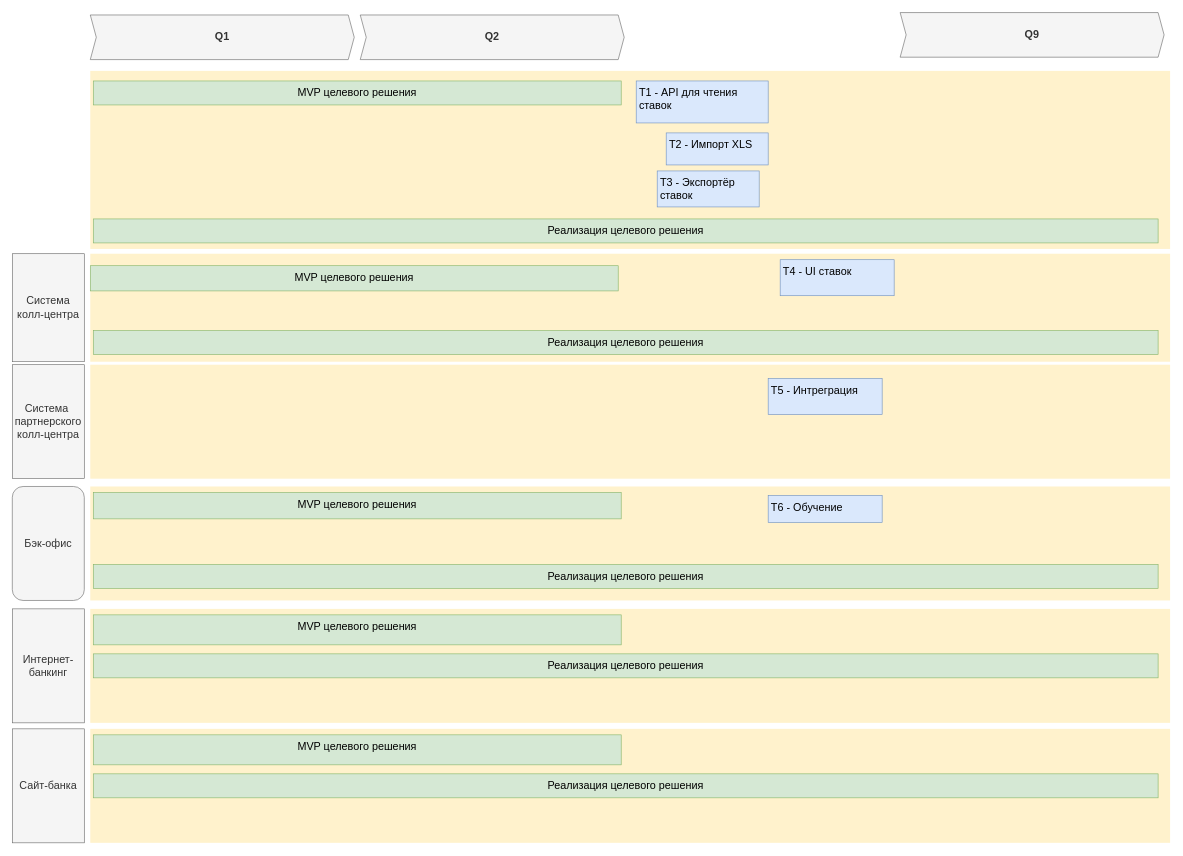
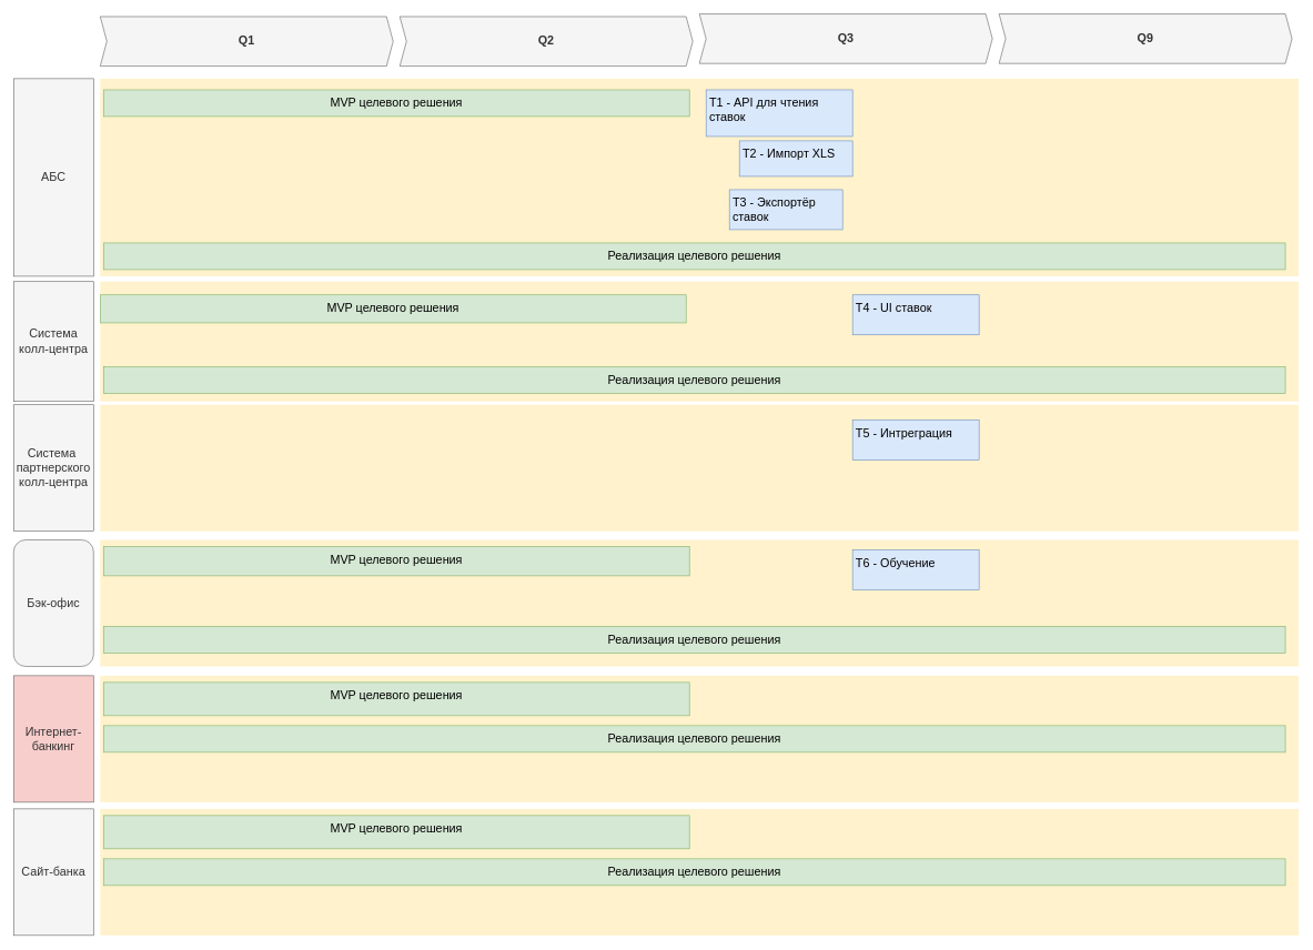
  <mxCell id="0" />
  <mxCell id="1" parent="0" />
  <mxCell id="2" value="" style="shape=rect;fillColor=#fff2cc;strokeColor=none;fontSize=24;html=1;whiteSpace=wrap;align=left;verticalAlign=top;spacing=5;rounded=0;" parent="1" vertex="1"><mxGeometry x="150" y="607" width="1800" height="190" as="geometry" /></mxCell>
  <mxCell id="3" value="" style="shape=rect;fillColor=#fff2cc;strokeColor=none;fontSize=24;html=1;whiteSpace=wrap;align=left;verticalAlign=top;spacing=5;rounded=0;" parent="1" vertex="1"><mxGeometry x="150" y="422" width="1800" height="180" as="geometry" /></mxCell>
  <mxCell id="4" value="" style="shape=rect;fillColor=#fff2cc;strokeColor=none;fontSize=24;html=1;whiteSpace=wrap;align=left;verticalAlign=top;spacing=5;rounded=0;" parent="1" vertex="1"><mxGeometry x="150" y="117.2" width="1800" height="296.8" as="geometry" /></mxCell>
+ <mxCell id="5" value="АБС" style="rounded=0;whiteSpace=wrap;html=1;fillColor=#f5f5f5;fontColor=#333333;strokeColor=#666666;fontSize=18;" parent="1" vertex="1"><mxGeometry x="20" y="117.2" width="120" height="296.8" as="geometry" /></mxCell>
  <mxCell id="6" value="Q1" style="shape=step;perimeter=stepPerimeter;whiteSpace=wrap;html=1;fixedSize=1;size=10;fillColor=#f5f5f5;strokeColor=#666666;fontSize=18;fontStyle=1;align=center;rounded=0;fontColor=#333333;" parent="1" vertex="1"><mxGeometry x="150" y="24" width="440" height="74.4" as="geometry" /></mxCell>
  <mxCell id="7" value="Система колл-центра" style="rounded=0;whiteSpace=wrap;html=1;fillColor=#f5f5f5;fontColor=#333333;strokeColor=#666666;fontSize=18;" parent="1" vertex="1"><mxGeometry x="20" y="422" width="120" height="180" as="geometry" /></mxCell>
  <mxCell id="8" value="Система&amp;nbsp; партнерского колл-центра" style="rounded=0;whiteSpace=wrap;html=1;fillColor=#f5f5f5;fontColor=#333333;strokeColor=#666666;fontSize=18;" parent="1" vertex="1"><mxGeometry x="20" y="607" width="120" height="190" as="geometry" /></mxCell>
  <mxCell id="9" value="Q2" style="shape=step;perimeter=stepPerimeter;whiteSpace=wrap;html=1;fixedSize=1;size=10;fillColor=#f5f5f5;strokeColor=#666666;fontSize=18;fontStyle=1;align=center;rounded=0;fontColor=#333333;" vertex="1" parent="1"><mxGeometry x="600" y="24" width="440" height="74.4" as="geometry" /></mxCell>
+ <mxCell id="10" value="Q3" style="shape=step;perimeter=stepPerimeter;whiteSpace=wrap;html=1;fixedSize=1;size=10;fillColor=#f5f5f5;strokeColor=#666666;fontSize=18;fontStyle=1;align=center;rounded=0;fontColor=#333333;" vertex="1" parent="1"><mxGeometry x="1050" y="20" width="440" height="74.4" as="geometry" /></mxCell>
  <mxCell id="11" value="Q9" style="shape=step;perimeter=stepPerimeter;whiteSpace=wrap;html=1;fixedSize=1;size=10;fillColor=#f5f5f5;strokeColor=#666666;fontSize=18;fontStyle=1;align=center;rounded=0;fontColor=#333333;" vertex="1" parent="1"><mxGeometry x="1500" y="20" width="440" height="74.4" as="geometry" /></mxCell>
  <mxCell id="12" value="T1 -&amp;nbsp;API для чтения ставок" style="shape=rect;fillColor=#dae8fc;strokeColor=#6c8ebf;fontSize=18;html=1;whiteSpace=wrap;align=left;verticalAlign=top;spacing=5;rounded=0;" vertex="1" parent="1"><mxGeometry x="1060" y="134" width="220" height="70" as="geometry" /></mxCell>
  <mxCell id="13" value="MVP целевого решения" style="shape=rect;fillColor=#d5e8d4;strokeColor=#82b366;fontSize=18;html=1;whiteSpace=wrap;align=center;verticalAlign=top;spacing=5;rounded=0;" vertex="1" parent="1"><mxGeometry x="155" y="134" width="880" height="40" as="geometry" /></mxCell>
  <mxCell id="14" value="MVP целевого решения" style="shape=rect;fillColor=#d5e8d4;strokeColor=#82b366;fontSize=18;html=1;whiteSpace=wrap;align=center;verticalAlign=top;spacing=5;rounded=0;" vertex="1" parent="1"><mxGeometry x="150" y="442" width="880" height="42" as="geometry" /></mxCell>
- <mxCell id="15" value="T2 -&amp;nbsp;Импорт XLS" style="shape=rect;fillColor=#dae8fc;strokeColor=#6c8ebf;fontSize=18;html=1;whiteSpace=wrap;align=left;verticalAlign=top;spacing=5;rounded=0;" vertex="1" parent="1"><mxGeometry x="1110" y="220.6" width="170" height="53.4" as="geometry" /></mxCell>
+ <mxCell id="15" value="T2 -&amp;nbsp;Импорт XLS" style="shape=rect;fillColor=#dae8fc;strokeColor=#6c8ebf;fontSize=18;html=1;whiteSpace=wrap;align=left;verticalAlign=top;spacing=5;rounded=0;" vertex="1" parent="1"><mxGeometry x="1110" y="210.6" width="170" height="53.4" as="geometry" /></mxCell>
  <mxCell id="16" value="T3 -&amp;nbsp;Экспортёр ставок" style="shape=rect;fillColor=#dae8fc;strokeColor=#6c8ebf;fontSize=18;html=1;whiteSpace=wrap;align=left;verticalAlign=top;spacing=5;rounded=0;" vertex="1" parent="1"><mxGeometry x="1095" y="284" width="170" height="60" as="geometry" /></mxCell>
- <mxCell id="17" value="T4 -&amp;nbsp;UI ставок" style="shape=rect;fillColor=#dae8fc;strokeColor=#6c8ebf;fontSize=18;html=1;whiteSpace=wrap;align=left;verticalAlign=top;spacing=5;rounded=0;" vertex="1" parent="1"><mxGeometry x="1300" y="432" width="190" height="60" as="geometry" /></mxCell>
+ <mxCell id="17" value="T4 -&amp;nbsp;UI ставок" style="shape=rect;fillColor=#dae8fc;strokeColor=#6c8ebf;fontSize=18;html=1;whiteSpace=wrap;align=left;verticalAlign=top;spacing=5;rounded=0;" vertex="1" parent="1"><mxGeometry x="1280" y="442" width="190" height="60" as="geometry" /></mxCell>
  <mxCell id="18" value="" style="shape=rect;fillColor=#fff2cc;strokeColor=none;fontSize=24;html=1;whiteSpace=wrap;align=left;verticalAlign=top;spacing=5;rounded=0;" vertex="1" parent="1"><mxGeometry x="150" y="810" width="1800" height="190" as="geometry" /></mxCell>
  <mxCell id="19" value="Бэк-офис" style="whiteSpace=wrap;html=1;fillColor=#f5f5f5;fontColor=#333333;strokeColor=#666666;fontSize=18;rounded=1;" vertex="1" parent="1"><mxGeometry x="20" y="810" width="120" height="190" as="geometry" /></mxCell>
  <mxCell id="20" value="MVP целевого решения" style="shape=rect;fillColor=#d5e8d4;strokeColor=#82b366;fontSize=18;html=1;whiteSpace=wrap;align=center;verticalAlign=top;spacing=5;rounded=0;" vertex="1" parent="1"><mxGeometry x="155" y="820" width="880" height="44" as="geometry" /></mxCell>
  <mxCell id="21" value="T5 - Интреграция" style="shape=rect;fillColor=#dae8fc;strokeColor=#6c8ebf;fontSize=18;html=1;whiteSpace=wrap;align=left;verticalAlign=top;spacing=5;rounded=0;" vertex="1" parent="1"><mxGeometry x="1280" y="630" width="190" height="60" as="geometry" /></mxCell>
- <mxCell id="22" value="T6 - Обучение" style="shape=rect;fillColor=#dae8fc;strokeColor=#6c8ebf;fontSize=18;html=1;whiteSpace=wrap;align=left;verticalAlign=top;spacing=5;rounded=0;" vertex="1" parent="1"><mxGeometry x="1280" y="825" width="190" height="45" as="geometry" /></mxCell>
+ <mxCell id="22" value="T6 - Обучение" style="shape=rect;fillColor=#dae8fc;strokeColor=#6c8ebf;fontSize=18;html=1;whiteSpace=wrap;align=left;verticalAlign=top;spacing=5;rounded=0;" vertex="1" parent="1"><mxGeometry x="1280" y="825" width="190" height="60" as="geometry" /></mxCell>
  <mxCell id="23" value="Реализация целевого решения" style="shape=rect;fillColor=#d5e8d4;strokeColor=#82b366;fontSize=18;html=1;whiteSpace=wrap;align=center;verticalAlign=top;spacing=5;rounded=0;" vertex="1" parent="1"><mxGeometry x="155" y="940" width="1775" height="40" as="geometry" /></mxCell>
  <mxCell id="24" value="Реализация целевого решения" style="shape=rect;fillColor=#d5e8d4;strokeColor=#82b366;fontSize=18;html=1;whiteSpace=wrap;align=center;verticalAlign=top;spacing=5;rounded=0;" vertex="1" parent="1"><mxGeometry x="155" y="550" width="1775" height="40" as="geometry" /></mxCell>
  <mxCell id="25" value="Реализация целевого решения" style="shape=rect;fillColor=#d5e8d4;strokeColor=#82b366;fontSize=18;html=1;whiteSpace=wrap;align=center;verticalAlign=top;spacing=5;rounded=0;" vertex="1" parent="1"><mxGeometry x="155" y="364" width="1775" height="40" as="geometry" /></mxCell>
  <mxCell id="26" value="" style="shape=rect;fillColor=#fff2cc;strokeColor=none;fontSize=24;html=1;whiteSpace=wrap;align=left;verticalAlign=top;spacing=5;rounded=0;" vertex="1" parent="1"><mxGeometry x="150" y="1014" width="1800" height="190" as="geometry" /></mxCell>
- <mxCell id="27" value="Интернет-банкинг" style="rounded=0;whiteSpace=wrap;html=1;fillColor=#f5f5f5;fontColor=#333333;strokeColor=#666666;fontSize=18;" vertex="1" parent="1"><mxGeometry x="20" y="1014" width="120" height="190" as="geometry" /></mxCell>
+ <mxCell id="27" value="Интернет-банкинг" style="rounded=0;whiteSpace=wrap;html=1;fillColor=#f8cecc;fontColor=#333333;strokeColor=#666666;fontSize=18;" vertex="1" parent="1"><mxGeometry x="20" y="1014" width="120" height="190" as="geometry" /></mxCell>
  <mxCell id="28" value="MVP целевого решения" style="shape=rect;fillColor=#d5e8d4;strokeColor=#82b366;fontSize=18;html=1;whiteSpace=wrap;align=center;verticalAlign=top;spacing=5;rounded=0;" vertex="1" parent="1"><mxGeometry x="155" y="1024" width="880" height="50" as="geometry" /></mxCell>
  <mxCell id="29" value="Реализация целевого решения" style="shape=rect;fillColor=#d5e8d4;strokeColor=#82b366;fontSize=18;html=1;whiteSpace=wrap;align=center;verticalAlign=top;spacing=5;rounded=0;" vertex="1" parent="1"><mxGeometry x="155" y="1089" width="1775" height="40" as="geometry" /></mxCell>
  <mxCell id="30" value="" style="shape=rect;fillColor=#fff2cc;strokeColor=none;fontSize=24;html=1;whiteSpace=wrap;align=left;verticalAlign=top;spacing=5;rounded=0;" vertex="1" parent="1"><mxGeometry x="150" y="1214" width="1800" height="190" as="geometry" /></mxCell>
  <mxCell id="31" value="Сайт-банка" style="rounded=0;whiteSpace=wrap;html=1;fillColor=#f5f5f5;fontColor=#333333;strokeColor=#666666;fontSize=18;" vertex="1" parent="1"><mxGeometry x="20" y="1214" width="120" height="190" as="geometry" /></mxCell>
  <mxCell id="32" value="MVP целевого решения" style="shape=rect;fillColor=#d5e8d4;strokeColor=#82b366;fontSize=18;html=1;whiteSpace=wrap;align=center;verticalAlign=top;spacing=5;rounded=0;" vertex="1" parent="1"><mxGeometry x="155" y="1224" width="880" height="50" as="geometry" /></mxCell>
  <mxCell id="33" value="Реализация целевого решения" style="shape=rect;fillColor=#d5e8d4;strokeColor=#82b366;fontSize=18;html=1;whiteSpace=wrap;align=center;verticalAlign=top;spacing=5;rounded=0;" vertex="1" parent="1"><mxGeometry x="155" y="1289" width="1775" height="40" as="geometry" /></mxCell>
